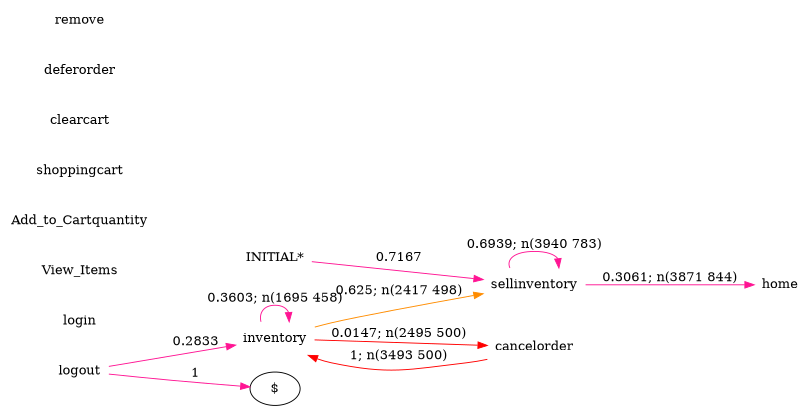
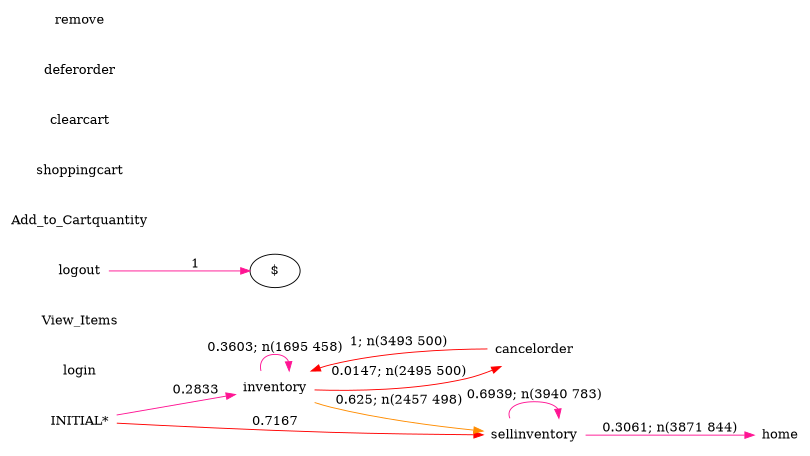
  digraph {
    rankdir=LR
    node [shape=none]
    edge [color=deeppink style=solid]
    n1 [label="INITIAL*"]
    n2 [label=inventory]
    n3 [label=sellinventory]
    n4 [label=cancelorder]
    n5 [label=home]
    n6 [label=login]
    n7 [label=View_Items]
    n8 [label=logout]
    "$" [shape=ellipse]
    n10 [label=Add_to_Cartquantity]
    n11 [label=shoppingcart]
    n12 [label=clearcart]
    n13 [label=deferorder]
    n14 [label=remove]
-   n8 -> n2 [label=0.2833]
-   n1 -> n3 [label=0.7167]
+   n1 -> n2 [label=0.2833]
+   n1 -> n3 [color=red label=0.7167]
    n2 -> n2 [label="0.3603; n(1695 458)"]
-   n2 -> n3 [color=darkorange label="0.625; n(2417 498)"]
+   n2 -> n3 [color=darkorange label="0.625; n(2457 498)"]
    n2 -> n4 [color=red label="0.0147; n(2495 500)"]
    n3 -> n3 [label="0.6939; n(3940 783)"]
    n3 -> n5 [label="0.3061; n(3871 844)"]
    n4 -> n2 [color=red label="1; n(3493 500)"]
    n8 -> "$" [label=1]
  }
